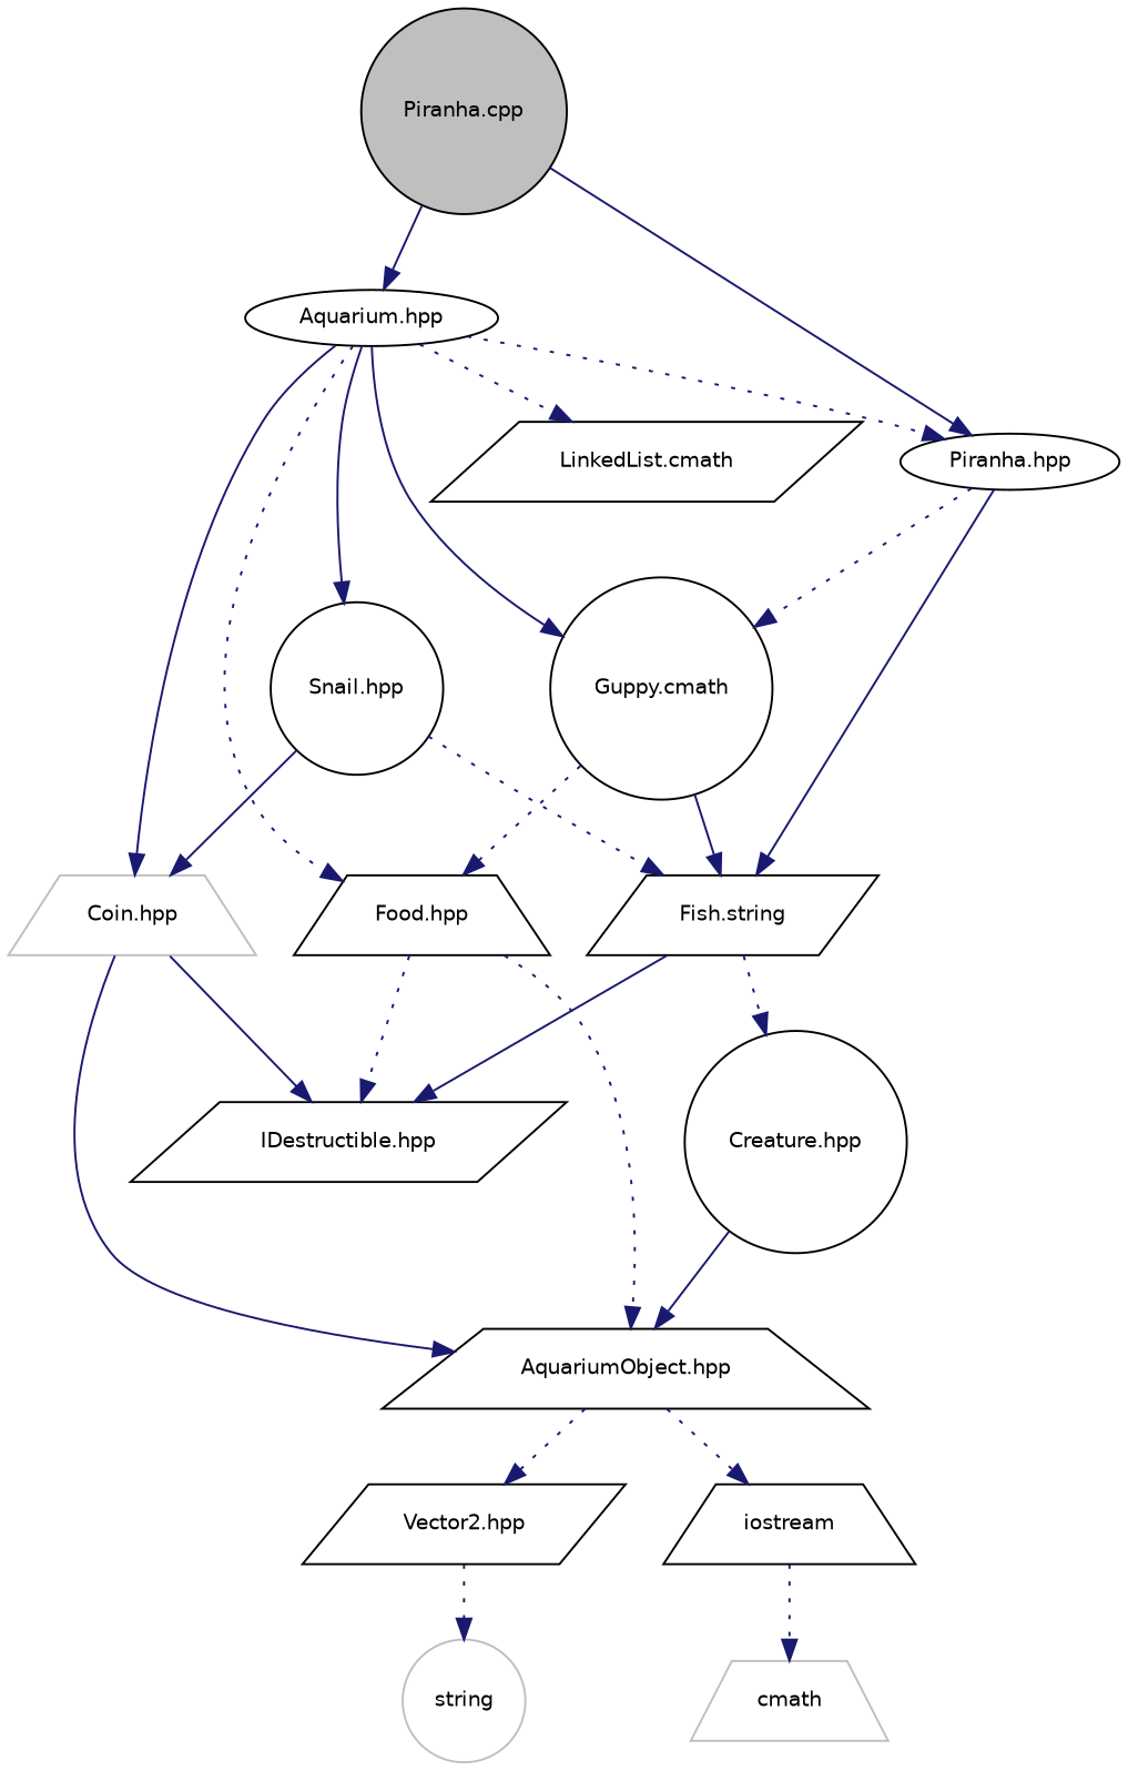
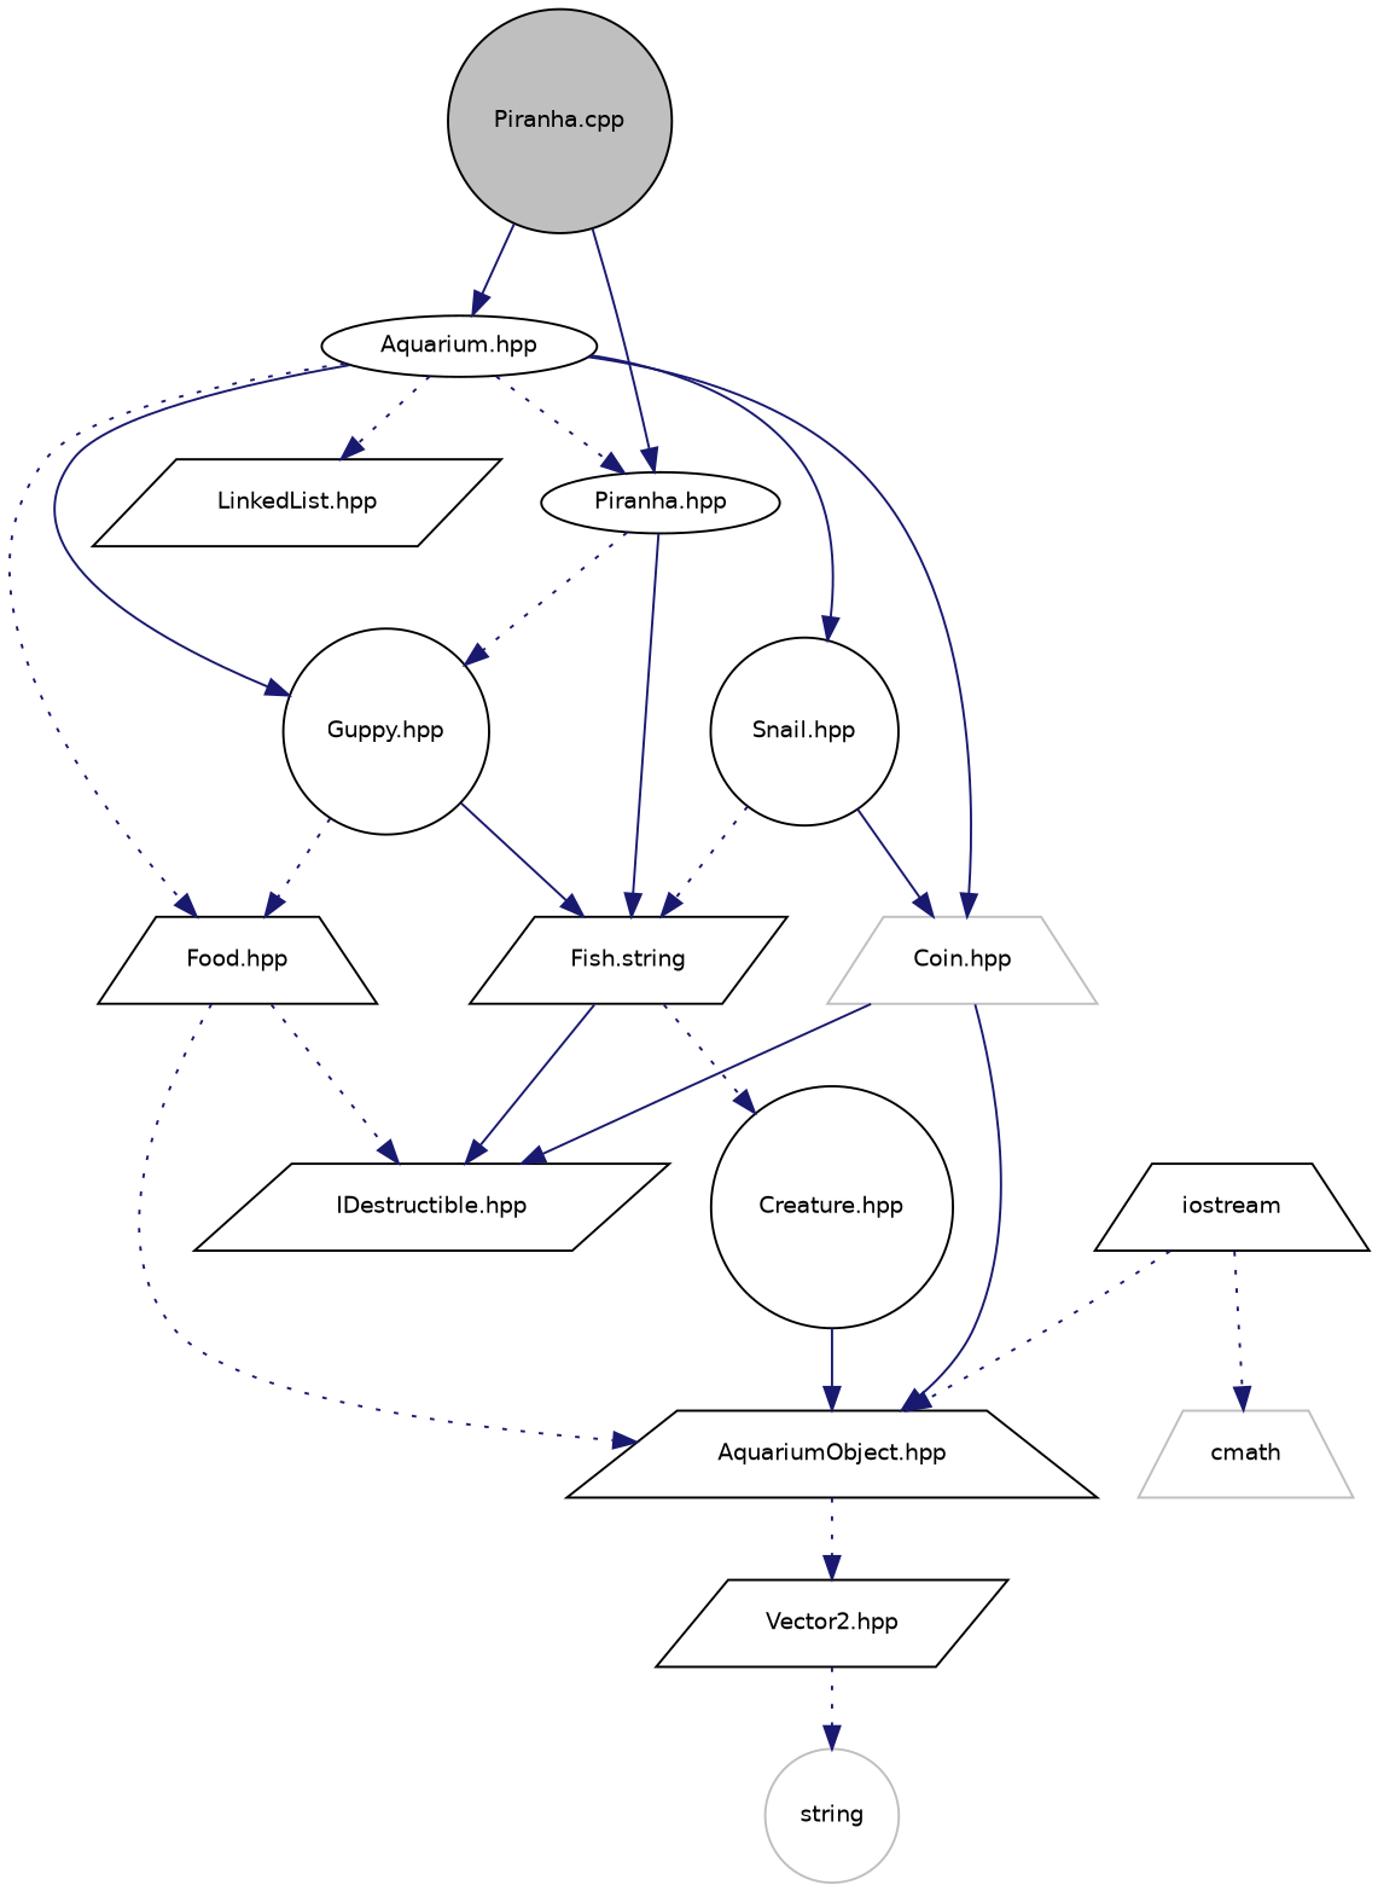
  digraph {
    node [color=black fillcolor=white fontname=Helvetica fontsize=10 shape=circle style=filled]
    edge [color=midnightblue fontname=Helvetica fontsize=10 labelfontname=Helvetica labelfontsize=10 style=dotted]
    n1 [fillcolor=grey75 fontcolor=black height=0.2 label="Piranha.cpp" width=0.4]
    n2 [height=0.2 label="Piranha.hpp" shape=ellipse width=0.4]
    n3 [height=0.2 label="Aquarium.hpp" shape=ellipse width=0.4]
    n4 [height=0.2 label="Fish.string" shape=parallelogram width=0.4]
-   n5 [height=0.2 label="Guppy.cmath" width=0.4]
+   n5 [height=0.2 label="Guppy.hpp" width=0.4]
    n6 [height=0.2 label="Food.hpp" shape=trapezium width=0.4]
    n7 [height=0.2 label="Snail.hpp" width=0.4]
    n8 [color=grey75 height=0.2 label="Coin.hpp" shape=trapezium width=0.4]
-   n9 [height=0.2 label="LinkedList.cmath" shape=parallelogram width=0.4]
+   n9 [height=0.2 label="LinkedList.hpp" shape=parallelogram width=0.4]
    n10 [height=0.2 label="Creature.hpp" width=0.4]
    n11 [height=0.2 label="IDestructible.hpp" shape=parallelogram width=0.4]
    n12 [height=0.2 label="AquariumObject.hpp" shape=trapezium width=0.4]
    n13 [height=0.2 label="Vector2.hpp" shape=parallelogram width=0.4]
    n14 [height=0.2 label=iostream shape=trapezium width=0.4]
    n15 [color=grey75 height=0.2 label=string width=0.4]
    n16 [color=grey75 height=0.2 label=cmath shape=trapezium width=0.4]
    n1 -> n2 [style=solid]
    n1 -> n3 [style=solid]
    n2 -> n4 [style=solid]
    n2 -> n5
    n3 -> n2
    n3 -> n5 [style=solid]
    n3 -> n6
    n3 -> n7 [style=solid]
    n3 -> n8 [style=solid]
    n3 -> n9
    n4 -> n10
    n4 -> n11 [style=solid]
    n5 -> n4 [style=solid]
    n5 -> n6
    n6 -> n11
    n6 -> n12
    n7 -> n4
    n7 -> n8 [style=solid]
    n8 -> n11 [style=solid]
    n8 -> n12 [style=solid]
    n10 -> n12 [style=solid]
    n12 -> n13
-   n12 -> n14
+   n14 -> n12
    n13 -> n15
    n14 -> n16
  }
